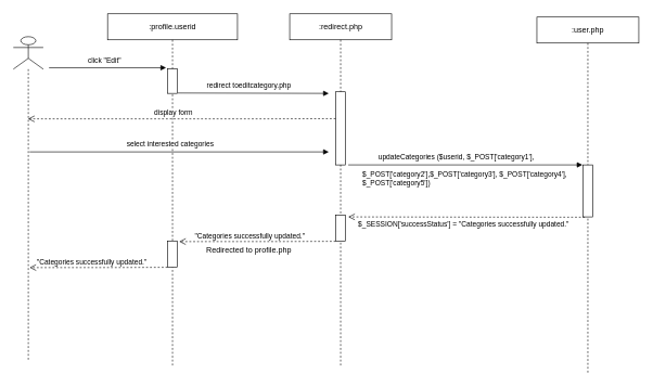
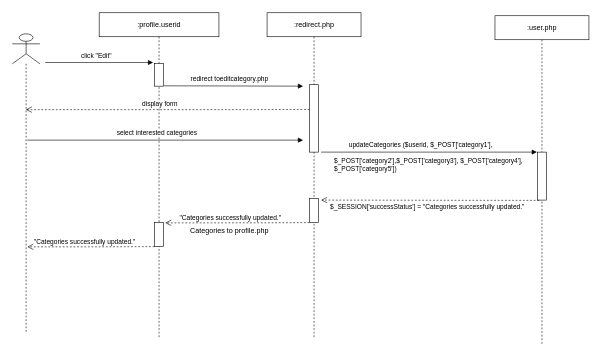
  <mxCell id="0" />
  <mxCell id="1" parent="0" />
  <mxCell id="2" value=":user.php" style="shape=umlLifeline;perimeter=lifelinePerimeter;whiteSpace=wrap;html=1;container=0;collapsible=0;recursiveResize=0;outlineConnect=0;" parent="1" vertex="1"><mxGeometry x="825" y="25.57" width="156.72" height="547.43" as="geometry" /></mxCell>
  <mxCell id="3" value="click &quot;Edit&quot;" style="html=1;verticalAlign=bottom;endArrow=block;rounded=0;elbow=vertical;" parent="1" edge="1"><mxGeometry x="-0.059" y="3" width="80" relative="1" as="geometry"><mxPoint x="74.9" y="103.57" as="sourcePoint" /><mxPoint x="254.9" y="103.57" as="targetPoint" /><mxPoint as="offset" /></mxGeometry></mxCell>
  <mxCell id="4" value="" style="shape=umlLifeline;participant=umlActor;perimeter=lifelinePerimeter;whiteSpace=wrap;html=1;container=0;collapsible=0;recursiveResize=0;verticalAlign=top;spacingTop=36;outlineConnect=0;fontFamily=Helvetica;fontSize=12;fontColor=default;align=center;strokeColor=default;fillColor=default;size=50;" parent="1" vertex="1"><mxGeometry x="20" y="55.71" width="46.09" height="497.29" as="geometry" /></mxCell>
  <mxCell id="5" value=":profile.userid" style="shape=umlLifeline;perimeter=lifelinePerimeter;whiteSpace=wrap;html=1;container=0;collapsible=0;recursiveResize=0;outlineConnect=0;" parent="1" vertex="1"><mxGeometry x="164.9" y="20.57" width="199.75" height="542.43" as="geometry" /></mxCell>
  <mxCell id="6" value="" style="html=1;points=[];perimeter=orthogonalPerimeter;container=0;" parent="1" vertex="1"><mxGeometry x="257.09" y="105.4" width="15.37" height="37.6" as="geometry" /></mxCell>
  <mxCell id="7" value=":redirect.php" style="shape=umlLifeline;perimeter=lifelinePerimeter;whiteSpace=wrap;html=1;container=0;collapsible=0;recursiveResize=0;outlineConnect=0;" parent="1" vertex="1"><mxGeometry x="444.9" y="20.57" width="156.72" height="542.43" as="geometry" /></mxCell>
  <mxCell id="8" value="redirect toeditcategory.php" style="html=1;verticalAlign=bottom;endArrow=block;rounded=0;elbow=vertical;exitX=1.016;exitY=0.984;exitDx=0;exitDy=0;exitPerimeter=0;" parent="1" edge="1" source="6"><mxGeometry x="-0.059" y="3" width="80" relative="1" as="geometry"><mxPoint x="285" y="143" as="sourcePoint" /><mxPoint x="505" y="143" as="targetPoint" /><mxPoint as="offset" /></mxGeometry></mxCell>
  <mxCell id="9" value="" style="html=1;points=[];perimeter=orthogonalPerimeter;container=0;" parent="1" vertex="1"><mxGeometry x="515.57" y="140.57" width="15.37" height="112.43" as="geometry" /></mxCell>
  <mxCell id="10" value="" style="html=1;points=[];perimeter=orthogonalPerimeter;container=0;" parent="1" vertex="1"><mxGeometry x="515.57" y="330.57" width="15.37" height="40" as="geometry" /></mxCell>
  <mxCell id="11" value="" style="html=1;points=[];perimeter=orthogonalPerimeter;container=0;" parent="1" vertex="1"><mxGeometry x="895.67" y="253" width="15.37" height="80" as="geometry" /></mxCell>
  <mxCell id="12" value="updateCategories ($userid, $_POST['category1'],&amp;nbsp;&amp;nbsp;" style="html=1;verticalAlign=bottom;endArrow=block;rounded=0;elbow=vertical;" edge="1" parent="1"><mxGeometry x="-0.059" y="3" width="80" relative="1" as="geometry"><mxPoint x="535" y="253" as="sourcePoint" /><mxPoint x="895" y="253" as="targetPoint" /><mxPoint as="offset" /></mxGeometry></mxCell>
  <mxCell id="13" value="$_SESSION['successStatus'] = &quot;Categories successfully updated.&quot;" style="html=1;verticalAlign=bottom;endArrow=open;dashed=1;endSize=8;rounded=0;elbow=vertical;exitX=0.19;exitY=1.006;exitDx=0;exitDy=0;exitPerimeter=0;" edge="1" parent="1" source="11"><mxGeometry x="0.028" y="20" relative="1" as="geometry"><mxPoint x="839.28" y="333" as="sourcePoint" /><mxPoint x="535" y="333" as="targetPoint" /><mxPoint as="offset" /><Array as="points"><mxPoint x="734.729" y="333.352" /></Array></mxGeometry></mxCell>
  <mxCell id="14" value="display form" style="html=1;verticalAlign=bottom;endArrow=open;dashed=1;endSize=8;rounded=0;elbow=vertical;" edge="1" parent="1" target="4"><mxGeometry x="0.059" relative="1" as="geometry"><mxPoint x="515.57" y="181.82" as="sourcePoint" /><mxPoint x="266.53" y="181.82" as="targetPoint" /><mxPoint as="offset" /><Array as="points"><mxPoint x="411.019" y="182.172" /></Array></mxGeometry></mxCell>
  <mxCell id="15" value="select interested categories" style="html=1;verticalAlign=bottom;endArrow=block;rounded=0;elbow=vertical;" edge="1" parent="1"><mxGeometry x="-0.059" y="3" width="80" relative="1" as="geometry"><mxPoint x="45" y="233" as="sourcePoint" /><mxPoint x="505" y="233" as="targetPoint" /><mxPoint as="offset" /></mxGeometry></mxCell>
  <mxCell id="16" value="&lt;font style=&quot;font-size: 11px;&quot;&gt;$_POST['category2'],$_POST['category3'], $_POST['category4'], $_POST['category5'])&lt;/font&gt;" style="text;whiteSpace=wrap;html=1;" vertex="1" parent="1"><mxGeometry x="555" y="253" width="320" height="40" as="geometry" /></mxCell>
  <mxCell id="17" value="" style="html=1;points=[];perimeter=orthogonalPerimeter;container=0;" vertex="1" parent="1"><mxGeometry x="257.09" y="370.57" width="15.37" height="40" as="geometry" /></mxCell>
  <mxCell id="18" value="&quot;Categories successfully updated.&quot;&amp;nbsp;" style="html=1;verticalAlign=bottom;endArrow=open;dashed=1;endSize=8;rounded=0;elbow=vertical;" edge="1" parent="1"><mxGeometry x="0.086" relative="1" as="geometry"><mxPoint x="515.57" y="370.57" as="sourcePoint" /><mxPoint x="275" y="371" as="targetPoint" /><mxPoint as="offset" /><Array as="points"><mxPoint x="431.299" y="370.922" /></Array></mxGeometry></mxCell>
- <mxCell id="19" value="Redirected to profile.php" style="text;whiteSpace=wrap;html=1;" vertex="1" parent="1"><mxGeometry x="315" y="370.57" width="160" height="20" as="geometry" /></mxCell>
+ <mxCell id="19" value="Categories to profile.php" style="text;whiteSpace=wrap;html=1;" vertex="1" parent="1"><mxGeometry x="315" y="370.57" width="160" height="20" as="geometry" /></mxCell>
  <mxCell id="20" value="&quot;Categories successfully updated.&quot;&amp;nbsp;" style="html=1;verticalAlign=bottom;endArrow=open;dashed=1;endSize=8;rounded=0;elbow=vertical;" edge="1" parent="1"><mxGeometry x="0.086" relative="1" as="geometry"><mxPoint x="257.09" y="410.57" as="sourcePoint" /><mxPoint x="45" y="411" as="targetPoint" /><mxPoint as="offset" /><Array as="points"><mxPoint x="172.819" y="410.922" /></Array></mxGeometry></mxCell>
